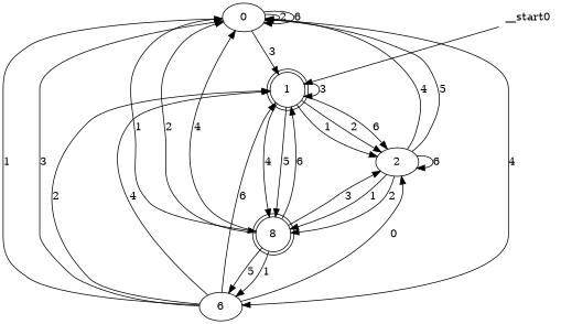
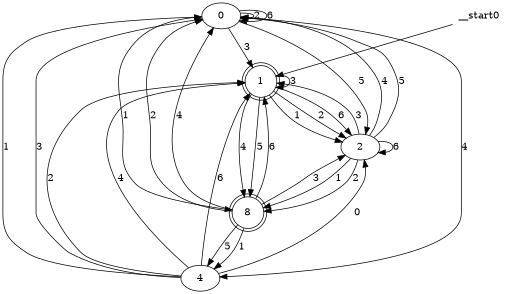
  digraph {
    n1 [label=0]
    n2 [label=1 shape=doublecircle]
    n3 [label=2]
    n4 [label=8 shape=doublecircle]
-   n5 [label=6]
+   n5 [label=4]
    __start0 [shape=none]
    n1 -> n1 [label=2]
    n1 -> n1 [label=6]
    n1 -> n2 [label=3]
+   n1 -> n3 [label=5]
    n1 -> n4 [label=1]
    n1 -> n5 [label=4]
    n2 -> n2 [label=3]
    n2 -> n3 [label=1]
    n2 -> n3 [label=2]
    n2 -> n3 [label=6]
    n2 -> n4 [label=4]
    n2 -> n4 [label=5]
    n3 -> n1 [label=4]
    n3 -> n1 [label=5]
+   n3 -> n2 [label=3]
    n3 -> n3 [label=6]
    n3 -> n4 [label=1]
    n3 -> n4 [label=2]
    n4 -> n1 [label=2]
    n4 -> n1 [label=4]
    n4 -> n2 [label=6]
    n4 -> n3 [label=3]
    n4 -> n5 [label=1]
    n4 -> n5 [label=5]
    n5 -> n1 [label=1]
    n5 -> n1 [label=3]
    n5 -> n2 [label=2]
    n5 -> n2 [label=4]
    n5 -> n2 [label=6]
    n5 -> n3 [label=0]
    __start0 -> n2
  }
